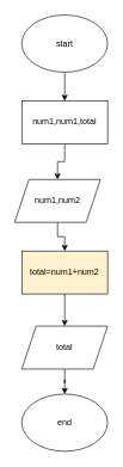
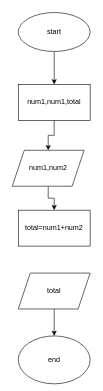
  <mxCell id="0" />
  <mxCell id="1" parent="0" />
  <mxCell id="2" value="" style="edgeStyle=orthogonalEdgeStyle;rounded=0;orthogonalLoop=1;jettySize=auto;html=1;" edge="1" parent="1" source="3" target="5"><mxGeometry relative="1" as="geometry" /></mxCell>
- <mxCell id="3" value="start" style="ellipse;whiteSpace=wrap;html=1;" vertex="1" parent="1"><mxGeometry x="30" y="20" width="120" height="80" as="geometry" /></mxCell>
+ <mxCell id="3" value="start" style="ellipse;whiteSpace=wrap;html=1;" vertex="1" parent="1"><mxGeometry x="30" y="20" width="120" height="65" as="geometry" /></mxCell>
  <mxCell id="4" value="" style="edgeStyle=orthogonalEdgeStyle;rounded=0;orthogonalLoop=1;jettySize=auto;html=1;" edge="1" parent="1" source="5" target="7"><mxGeometry relative="1" as="geometry" /></mxCell>
  <mxCell id="5" value="num1,num1,total" style="rounded=0;whiteSpace=wrap;html=1;" vertex="1" parent="1"><mxGeometry x="30" y="140" width="120" height="60" as="geometry" /></mxCell>
  <mxCell id="6" value="" style="edgeStyle=orthogonalEdgeStyle;rounded=0;orthogonalLoop=1;jettySize=auto;html=1;" edge="1" parent="1" source="7" target="9"><mxGeometry relative="1" as="geometry" /></mxCell>
  <mxCell id="7" value="num1,num2" style="shape=parallelogram;perimeter=parallelogramPerimeter;whiteSpace=wrap;html=1;fixedSize=1;" vertex="1" parent="1"><mxGeometry x="20" y="250" width="120" height="60" as="geometry" /></mxCell>
- <mxCell id="8" value="" style="edgeStyle=orthogonalEdgeStyle;rounded=0;orthogonalLoop=1;jettySize=auto;html=1;" edge="1" parent="1" source="9" target="11"><mxGeometry relative="1" as="geometry" /></mxCell>
- <mxCell id="9" value="total=num1+num2" style="rounded=0;whiteSpace=wrap;html=1;fillColor=#fff2cc;" vertex="1" parent="1"><mxGeometry x="30" y="350" width="120" height="60" as="geometry" /></mxCell>
+ <mxCell id="9" value="total=num1+num2" style="rounded=0;whiteSpace=wrap;html=1;" vertex="1" parent="1"><mxGeometry x="30" y="350" width="120" height="60" as="geometry" /></mxCell>
  <mxCell id="10" value="" style="edgeStyle=orthogonalEdgeStyle;rounded=0;orthogonalLoop=1;jettySize=auto;html=1;" edge="1" parent="1" source="11" target="12"><mxGeometry relative="1" as="geometry" /></mxCell>
  <mxCell id="11" value="total" style="shape=parallelogram;perimeter=parallelogramPerimeter;whiteSpace=wrap;html=1;fixedSize=1;" vertex="1" parent="1"><mxGeometry x="30" y="455" width="120" height="60" as="geometry" /></mxCell>
- <mxCell id="12" value="end" style="ellipse;whiteSpace=wrap;html=1;" vertex="1" parent="1"><mxGeometry x="30" y="550" width="120" height="80" as="geometry" /></mxCell>
+ <mxCell id="12" value="end" style="ellipse;whiteSpace=wrap;html=1;" vertex="1" parent="1"><mxGeometry x="30" y="560" width="120" height="80" as="geometry" /></mxCell>
